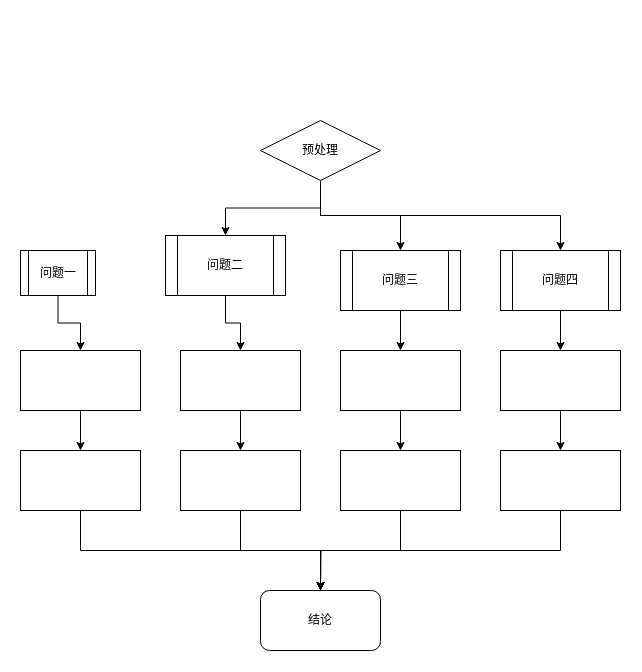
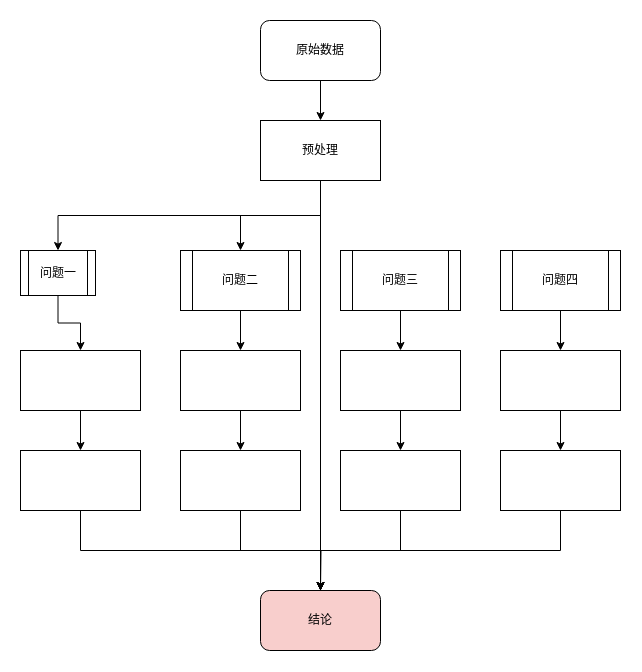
  <mxCell id="0" />
  <mxCell id="1" parent="0" />
+ <mxCell id="2" value="" style="edgeStyle=orthogonalEdgeStyle;rounded=0;orthogonalLoop=1;jettySize=auto;html=1;" edge="1" parent="1" source="3" target="8"><mxGeometry relative="1" as="geometry" /></mxCell>
+ <mxCell id="3" value="原始数据" style="rounded=1;whiteSpace=wrap;html=1;" vertex="1" parent="1"><mxGeometry x="260" y="20" width="120" height="60" as="geometry" /></mxCell>
+ <mxCell id="4" style="edgeStyle=orthogonalEdgeStyle;rounded=0;orthogonalLoop=1;jettySize=auto;html=1;exitX=0.5;exitY=1;exitDx=0;exitDy=0;entryX=0.5;entryY=0;entryDx=0;entryDy=0;" edge="1" parent="1" source="8" target="10"><mxGeometry relative="1" as="geometry" /></mxCell>
  <mxCell id="5" style="edgeStyle=orthogonalEdgeStyle;rounded=0;orthogonalLoop=1;jettySize=auto;html=1;exitX=0.5;exitY=1;exitDx=0;exitDy=0;" edge="1" parent="1" source="8" target="12"><mxGeometry relative="1" as="geometry" /></mxCell>
- <mxCell id="6" style="edgeStyle=orthogonalEdgeStyle;rounded=0;orthogonalLoop=1;jettySize=auto;html=1;exitX=0.5;exitY=1;exitDx=0;exitDy=0;" edge="1" parent="1" source="8" target="14"><mxGeometry relative="1" as="geometry" /></mxCell>
- <mxCell id="7" style="edgeStyle=orthogonalEdgeStyle;rounded=0;orthogonalLoop=1;jettySize=auto;html=1;exitX=0.5;exitY=1;exitDx=0;exitDy=0;entryX=0.5;entryY=0;entryDx=0;entryDy=0;" edge="1" parent="1" source="8" target="16"><mxGeometry relative="1" as="geometry" /></mxCell>
- <mxCell id="8" value="预处理" style="rhombus;whiteSpace=wrap;html=1;" vertex="1" parent="1"><mxGeometry x="260" y="120" width="120" height="60" as="geometry" /></mxCell>
+ <mxCell id="6" style="edgeStyle=orthogonalEdgeStyle;rounded=0;orthogonalLoop=1;jettySize=auto;html=1;exitX=0.5;exitY=1;exitDx=0;exitDy=0;" edge="1" parent="1" source="8" target="33"><mxGeometry relative="1" as="geometry" /></mxCell>
+ <mxCell id="8" value="预处理" style="rounded=0;whiteSpace=wrap;html=1;" vertex="1" parent="1"><mxGeometry x="260" y="120" width="120" height="60" as="geometry" /></mxCell>
  <mxCell id="9" value="" style="edgeStyle=orthogonalEdgeStyle;rounded=0;orthogonalLoop=1;jettySize=auto;html=1;" edge="1" parent="1" source="10" target="18"><mxGeometry relative="1" as="geometry" /></mxCell>
  <mxCell id="10" value="问题一" style="shape=process;whiteSpace=wrap;html=1;backgroundOutline=1;" vertex="1" parent="1"><mxGeometry x="20" y="250" width="75" height="45" as="geometry" /></mxCell>
  <mxCell id="11" value="" style="edgeStyle=orthogonalEdgeStyle;rounded=0;orthogonalLoop=1;jettySize=auto;html=1;" edge="1" parent="1" source="12" target="20"><mxGeometry relative="1" as="geometry" /></mxCell>
- <mxCell id="12" value="问题二" style="shape=process;whiteSpace=wrap;html=1;backgroundOutline=1;" vertex="1" parent="1"><mxGeometry x="165" y="235" width="120" height="60" as="geometry" /></mxCell>
+ <mxCell id="12" value="问题二" style="shape=process;whiteSpace=wrap;html=1;backgroundOutline=1;" vertex="1" parent="1"><mxGeometry x="180" y="250" width="120" height="60" as="geometry" /></mxCell>
  <mxCell id="13" value="" style="edgeStyle=orthogonalEdgeStyle;rounded=0;orthogonalLoop=1;jettySize=auto;html=1;" edge="1" parent="1" source="14" target="22"><mxGeometry relative="1" as="geometry" /></mxCell>
  <mxCell id="14" value="问题三" style="shape=process;whiteSpace=wrap;html=1;backgroundOutline=1;" vertex="1" parent="1"><mxGeometry x="340" y="250" width="120" height="60" as="geometry" /></mxCell>
  <mxCell id="15" value="" style="edgeStyle=orthogonalEdgeStyle;rounded=0;orthogonalLoop=1;jettySize=auto;html=1;" edge="1" parent="1" source="16" target="24"><mxGeometry relative="1" as="geometry" /></mxCell>
  <mxCell id="16" value="问题四" style="shape=process;whiteSpace=wrap;html=1;backgroundOutline=1;" vertex="1" parent="1"><mxGeometry x="500" y="250" width="120" height="60" as="geometry" /></mxCell>
  <mxCell id="17" value="" style="edgeStyle=orthogonalEdgeStyle;rounded=0;orthogonalLoop=1;jettySize=auto;html=1;" edge="1" parent="1" source="18" target="26"><mxGeometry relative="1" as="geometry" /></mxCell>
  <mxCell id="18" value="" style="rounded=0;whiteSpace=wrap;html=1;" vertex="1" parent="1"><mxGeometry x="20" y="350" width="120" height="60" as="geometry" /></mxCell>
  <mxCell id="19" value="" style="edgeStyle=orthogonalEdgeStyle;rounded=0;orthogonalLoop=1;jettySize=auto;html=1;" edge="1" parent="1" source="20" target="28"><mxGeometry relative="1" as="geometry" /></mxCell>
  <mxCell id="20" value="" style="rounded=0;whiteSpace=wrap;html=1;" vertex="1" parent="1"><mxGeometry x="180" y="350" width="120" height="60" as="geometry" /></mxCell>
  <mxCell id="21" value="" style="edgeStyle=orthogonalEdgeStyle;rounded=0;orthogonalLoop=1;jettySize=auto;html=1;" edge="1" parent="1" source="22" target="30"><mxGeometry relative="1" as="geometry" /></mxCell>
  <mxCell id="22" value="" style="rounded=0;whiteSpace=wrap;html=1;" vertex="1" parent="1"><mxGeometry x="340" y="350" width="120" height="60" as="geometry" /></mxCell>
  <mxCell id="23" value="" style="edgeStyle=orthogonalEdgeStyle;rounded=0;orthogonalLoop=1;jettySize=auto;html=1;" edge="1" parent="1" source="24" target="32"><mxGeometry relative="1" as="geometry" /></mxCell>
  <mxCell id="24" value="" style="rounded=0;whiteSpace=wrap;html=1;" vertex="1" parent="1"><mxGeometry x="500" y="350" width="120" height="60" as="geometry" /></mxCell>
  <mxCell id="25" style="edgeStyle=orthogonalEdgeStyle;rounded=0;orthogonalLoop=1;jettySize=auto;html=1;exitX=0.5;exitY=1;exitDx=0;exitDy=0;" edge="1" parent="1" source="26" target="33"><mxGeometry relative="1" as="geometry" /></mxCell>
  <mxCell id="26" value="" style="rounded=0;whiteSpace=wrap;html=1;" vertex="1" parent="1"><mxGeometry x="20" y="450" width="120" height="60" as="geometry" /></mxCell>
  <mxCell id="27" style="edgeStyle=orthogonalEdgeStyle;rounded=0;orthogonalLoop=1;jettySize=auto;html=1;exitX=0.5;exitY=1;exitDx=0;exitDy=0;entryX=0.5;entryY=0;entryDx=0;entryDy=0;" edge="1" parent="1" source="28" target="33"><mxGeometry relative="1" as="geometry" /></mxCell>
  <mxCell id="28" value="" style="rounded=0;whiteSpace=wrap;html=1;" vertex="1" parent="1"><mxGeometry x="180" y="450" width="120" height="60" as="geometry" /></mxCell>
  <mxCell id="29" style="edgeStyle=orthogonalEdgeStyle;rounded=0;orthogonalLoop=1;jettySize=auto;html=1;exitX=0.5;exitY=1;exitDx=0;exitDy=0;" edge="1" parent="1" source="30"><mxGeometry relative="1" as="geometry"><mxPoint x="320" y="590" as="targetPoint" /></mxGeometry></mxCell>
  <mxCell id="30" value="" style="rounded=0;whiteSpace=wrap;html=1;" vertex="1" parent="1"><mxGeometry x="340" y="450" width="120" height="60" as="geometry" /></mxCell>
  <mxCell id="31" style="edgeStyle=orthogonalEdgeStyle;rounded=0;orthogonalLoop=1;jettySize=auto;html=1;exitX=0.5;exitY=1;exitDx=0;exitDy=0;entryX=0.5;entryY=0;entryDx=0;entryDy=0;" edge="1" parent="1" source="32" target="33"><mxGeometry relative="1" as="geometry" /></mxCell>
  <mxCell id="32" value="" style="rounded=0;whiteSpace=wrap;html=1;" vertex="1" parent="1"><mxGeometry x="500" y="450" width="120" height="60" as="geometry" /></mxCell>
- <mxCell id="33" value="结论" style="rounded=1;whiteSpace=wrap;html=1;" vertex="1" parent="1"><mxGeometry x="260" y="590" width="120" height="60" as="geometry" /></mxCell>
+ <mxCell id="33" value="结论" style="rounded=1;whiteSpace=wrap;html=1;fillColor=#f8cecc;" vertex="1" parent="1"><mxGeometry x="260" y="590" width="120" height="60" as="geometry" /></mxCell>
